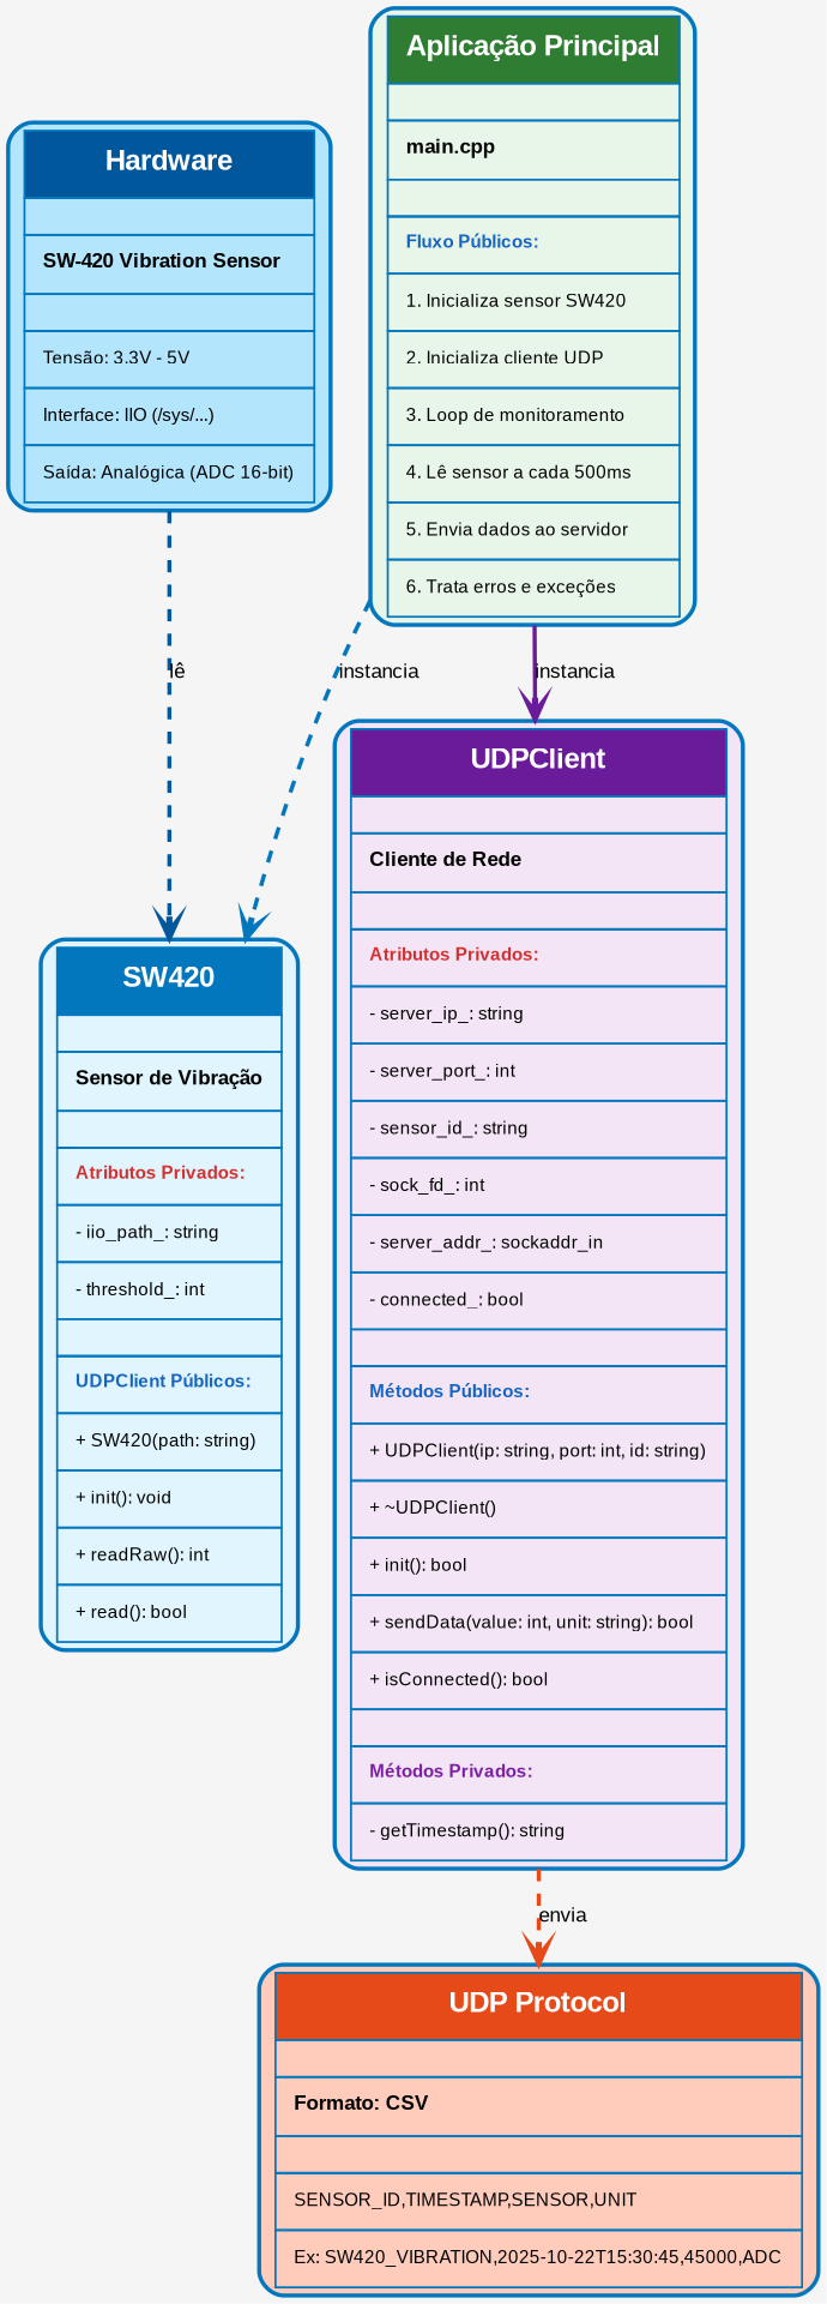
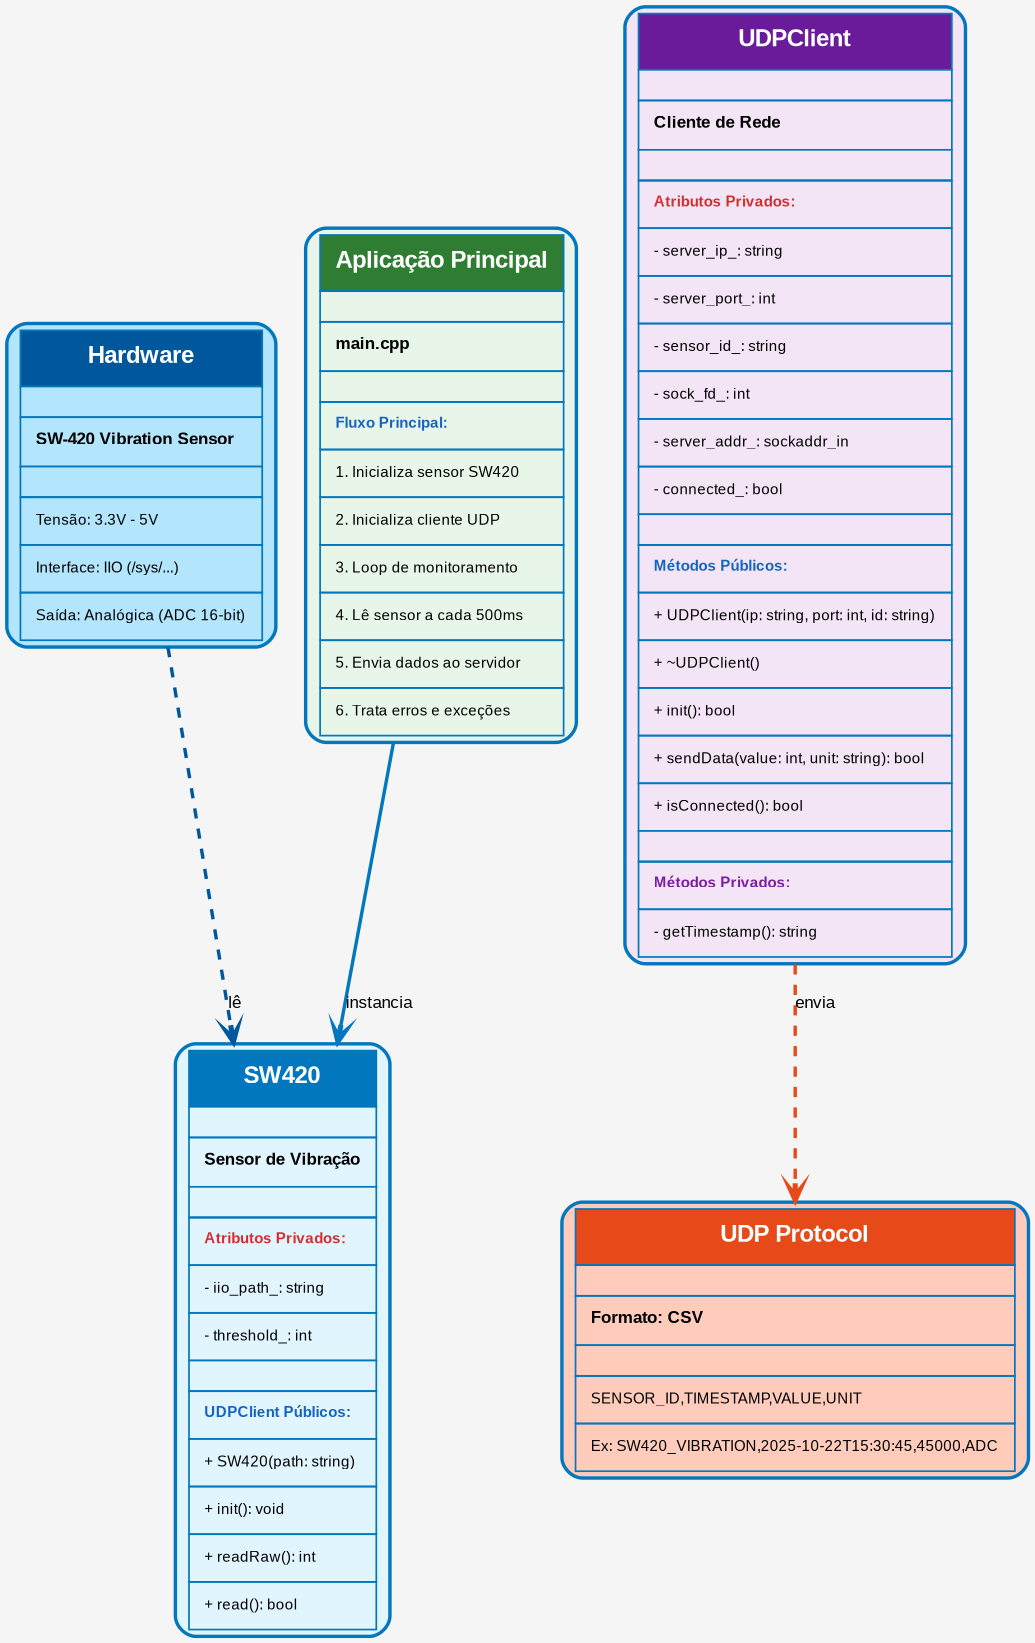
  digraph {
    bgcolor="#f5f5f5"
    rankdir=TB
    node [color="#0277bd" fontname=Arial fontsize=11 penwidth=2 shape=box style="rounded,filled"]
    edge [arrowhead=vee fontname=Arial fontsize=10 penwidth=2 style=dashed]
    n1 [fillcolor="#e1f5fe" label=<         <TABLE BORDER="0" CELLBORDER="1" CELLSPACING="0" CELLPADDING="8">             <TR><TD BGCOLOR="#0277bd" COLSPAN="1"><FONT COLOR="white" POINT-SIZE="14"><B>SW420</B></FONT></TD></TR>             <TR><TD BGCOLOR="#e1f5fe" HEIGHT="5"></TD></TR>             <TR><TD ALIGN="LEFT"><FONT POINT-SIZE="10"><B>Sensor de Vibração</B></FONT></TD></TR>             <TR><TD BGCOLOR="#e1f5fe" HEIGHT="2"></TD></TR>             <HR/>             <TR><TD ALIGN="LEFT"><FONT COLOR="#d32f2f" POINT-SIZE="9"><B>Atributos Privados:</B></FONT></TD></TR>             <TR><TD ALIGN="LEFT"><FONT POINT-SIZE="9">- iio_path_: string</FONT></TD></TR>             <TR><TD ALIGN="LEFT"><FONT POINT-SIZE="9">- threshold_: int</FONT></TD></TR>             <TR><TD BGCOLOR="#e1f5fe" HEIGHT="2"></TD></TR>             <HR/>             <TR><TD ALIGN="LEFT"><FONT COLOR="#1565c0" POINT-SIZE="9"><B>UDPClient Públicos:</B></FONT></TD></TR>             <TR><TD ALIGN="LEFT"><FONT POINT-SIZE="9">+ SW420(path: string)</FONT></TD></TR>             <TR><TD ALIGN="LEFT"><FONT POINT-SIZE="9">+ init(): void</FONT></TD></TR>             <TR><TD ALIGN="LEFT"><FONT POINT-SIZE="9">+ readRaw(): int</FONT></TD></TR>             <TR><TD ALIGN="LEFT"><FONT POINT-SIZE="9">+ read(): bool</FONT></TD></TR>         </TABLE>     >]
    n2 [fillcolor="#b3e5fc" label=<         <TABLE BORDER="0" CELLBORDER="1" CELLSPACING="0" CELLPADDING="8">             <TR><TD BGCOLOR="#01579b" COLSPAN="1"><FONT COLOR="white" POINT-SIZE="14"><B>Hardware</B></FONT></TD></TR>             <TR><TD BGCOLOR="#b3e5fc" HEIGHT="5"></TD></TR>             <TR><TD ALIGN="LEFT"><FONT POINT-SIZE="10"><B>SW-420 Vibration Sensor</B></FONT></TD></TR>             <TR><TD BGCOLOR="#b3e5fc" HEIGHT="2"></TD></TR>             <HR/>             <TR><TD ALIGN="LEFT"><FONT POINT-SIZE="9">Tensão: 3.3V - 5V</FONT></TD></TR>             <TR><TD ALIGN="LEFT"><FONT POINT-SIZE="9">Interface: IIO (/sys/...)</FONT></TD></TR>             <TR><TD ALIGN="LEFT"><FONT POINT-SIZE="9">Saída: Analógica (ADC 16-bit)</FONT></TD></TR>         </TABLE>     >]
    n3 [fillcolor="#f3e5f5" label=<         <TABLE BORDER="0" CELLBORDER="1" CELLSPACING="0" CELLPADDING="8">             <TR><TD BGCOLOR="#6a1b9a" COLSPAN="1"><FONT COLOR="white" POINT-SIZE="14"><B>UDPClient</B></FONT></TD></TR>             <TR><TD BGCOLOR="#f3e5f5" HEIGHT="5"></TD></TR>             <TR><TD ALIGN="LEFT"><FONT POINT-SIZE="10"><B>Cliente de Rede</B></FONT></TD></TR>             <TR><TD BGCOLOR="#f3e5f5" HEIGHT="2"></TD></TR>             <HR/>             <TR><TD ALIGN="LEFT"><FONT COLOR="#d32f2f" POINT-SIZE="9"><B>Atributos Privados:</B></FONT></TD></TR>             <TR><TD ALIGN="LEFT"><FONT POINT-SIZE="9">- server_ip_: string</FONT></TD></TR>             <TR><TD ALIGN="LEFT"><FONT POINT-SIZE="9">- server_port_: int</FONT></TD></TR>             <TR><TD ALIGN="LEFT"><FONT POINT-SIZE="9">- sensor_id_: string</FONT></TD></TR>             <TR><TD ALIGN="LEFT"><FONT POINT-SIZE="9">- sock_fd_: int</FONT></TD></TR>             <TR><TD ALIGN="LEFT"><FONT POINT-SIZE="9">- server_addr_: sockaddr_in</FONT></TD></TR>             <TR><TD ALIGN="LEFT"><FONT POINT-SIZE="9">- connected_: bool</FONT></TD></TR>             <TR><TD BGCOLOR="#f3e5f5" HEIGHT="2"></TD></TR>             <HR/>             <TR><TD ALIGN="LEFT"><FONT COLOR="#1565c0" POINT-SIZE="9"><B>Métodos Públicos:</B></FONT></TD></TR>             <TR><TD ALIGN="LEFT"><FONT POINT-SIZE="9">+ UDPClient(ip: string, port: int, id: string)</FONT></TD></TR>             <TR><TD ALIGN="LEFT"><FONT POINT-SIZE="9">+ ~UDPClient()</FONT></TD></TR>             <TR><TD ALIGN="LEFT"><FONT POINT-SIZE="9">+ init(): bool</FONT></TD></TR>             <TR><TD ALIGN="LEFT"><FONT POINT-SIZE="9">+ sendData(value: int, unit: string): bool</FONT></TD></TR>             <TR><TD ALIGN="LEFT"><FONT POINT-SIZE="9">+ isConnected(): bool</FONT></TD></TR>             <TR><TD BGCOLOR="#f3e5f5" HEIGHT="2"></TD></TR>             <HR/>             <TR><TD ALIGN="LEFT"><FONT COLOR="#7b1fa2" POINT-SIZE="9"><B>Métodos Privados:</B></FONT></TD></TR>             <TR><TD ALIGN="LEFT"><FONT POINT-SIZE="9">- getTimestamp(): string</FONT></TD></TR>         </TABLE>     >]
-   n4 [fillcolor="#ffccbc" label=<         <TABLE BORDER="0" CELLBORDER="1" CELLSPACING="0" CELLPADDING="8">             <TR><TD BGCOLOR="#e64a19" COLSPAN="1"><FONT COLOR="white" POINT-SIZE="14"><B>UDP Protocol</B></FONT></TD></TR>             <TR><TD BGCOLOR="#ffccbc" HEIGHT="5"></TD></TR>             <TR><TD ALIGN="LEFT"><FONT POINT-SIZE="10"><B>Formato: CSV</B></FONT></TD></TR>             <TR><TD BGCOLOR="#ffccbc" HEIGHT="2"></TD></TR>             <HR/>             <TR><TD ALIGN="LEFT"><FONT POINT-SIZE="9">SENSOR_ID,TIMESTAMP,SENSOR,UNIT</FONT></TD></TR>             <TR><TD ALIGN="LEFT"><FONT POINT-SIZE="9">Ex: SW420_VIBRATION,2025-10-22T15:30:45,45000,ADC</FONT></TD></TR>         </TABLE>     >]
-   n5 [fillcolor="#e8f5e9" label=<         <TABLE BORDER="0" CELLBORDER="1" CELLSPACING="0" CELLPADDING="8">             <TR><TD BGCOLOR="#2e7d32" COLSPAN="1"><FONT COLOR="white" POINT-SIZE="14"><B>Aplicação Principal</B></FONT></TD></TR>             <TR><TD BGCOLOR="#e8f5e9" HEIGHT="5"></TD></TR>             <TR><TD ALIGN="LEFT"><FONT POINT-SIZE="10"><B>main.cpp</B></FONT></TD></TR>             <TR><TD BGCOLOR="#e8f5e9" HEIGHT="2"></TD></TR>             <HR/>             <TR><TD ALIGN="LEFT"><FONT COLOR="#1565c0" POINT-SIZE="9"><B>Fluxo Públicos:</B></FONT></TD></TR>             <TR><TD ALIGN="LEFT"><FONT POINT-SIZE="9">1. Inicializa sensor SW420</FONT></TD></TR>             <TR><TD ALIGN="LEFT"><FONT POINT-SIZE="9">2. Inicializa cliente UDP</FONT></TD></TR>             <TR><TD ALIGN="LEFT"><FONT POINT-SIZE="9">3. Loop de monitoramento</FONT></TD></TR>             <TR><TD ALIGN="LEFT"><FONT POINT-SIZE="9">4. Lê sensor a cada 500ms</FONT></TD></TR>             <TR><TD ALIGN="LEFT"><FONT POINT-SIZE="9">5. Envia dados ao servidor</FONT></TD></TR>             <TR><TD ALIGN="LEFT"><FONT POINT-SIZE="9">6. Trata erros e exceções</FONT></TD></TR>         </TABLE>     >]
+   n4 [fillcolor="#ffccbc" label=<         <TABLE BORDER="0" CELLBORDER="1" CELLSPACING="0" CELLPADDING="8">             <TR><TD BGCOLOR="#e64a19" COLSPAN="1"><FONT COLOR="white" POINT-SIZE="14"><B>UDP Protocol</B></FONT></TD></TR>             <TR><TD BGCOLOR="#ffccbc" HEIGHT="5"></TD></TR>             <TR><TD ALIGN="LEFT"><FONT POINT-SIZE="10"><B>Formato: CSV</B></FONT></TD></TR>             <TR><TD BGCOLOR="#ffccbc" HEIGHT="2"></TD></TR>             <HR/>             <TR><TD ALIGN="LEFT"><FONT POINT-SIZE="9">SENSOR_ID,TIMESTAMP,VALUE,UNIT</FONT></TD></TR>             <TR><TD ALIGN="LEFT"><FONT POINT-SIZE="9">Ex: SW420_VIBRATION,2025-10-22T15:30:45,45000,ADC</FONT></TD></TR>         </TABLE>     >]
+   n5 [fillcolor="#e8f5e9" label=<         <TABLE BORDER="0" CELLBORDER="1" CELLSPACING="0" CELLPADDING="8">             <TR><TD BGCOLOR="#2e7d32" COLSPAN="1"><FONT COLOR="white" POINT-SIZE="14"><B>Aplicação Principal</B></FONT></TD></TR>             <TR><TD BGCOLOR="#e8f5e9" HEIGHT="5"></TD></TR>             <TR><TD ALIGN="LEFT"><FONT POINT-SIZE="10"><B>main.cpp</B></FONT></TD></TR>             <TR><TD BGCOLOR="#e8f5e9" HEIGHT="2"></TD></TR>             <HR/>             <TR><TD ALIGN="LEFT"><FONT COLOR="#1565c0" POINT-SIZE="9"><B>Fluxo Principal:</B></FONT></TD></TR>             <TR><TD ALIGN="LEFT"><FONT POINT-SIZE="9">1. Inicializa sensor SW420</FONT></TD></TR>             <TR><TD ALIGN="LEFT"><FONT POINT-SIZE="9">2. Inicializa cliente UDP</FONT></TD></TR>             <TR><TD ALIGN="LEFT"><FONT POINT-SIZE="9">3. Loop de monitoramento</FONT></TD></TR>             <TR><TD ALIGN="LEFT"><FONT POINT-SIZE="9">4. Lê sensor a cada 500ms</FONT></TD></TR>             <TR><TD ALIGN="LEFT"><FONT POINT-SIZE="9">5. Envia dados ao servidor</FONT></TD></TR>             <TR><TD ALIGN="LEFT"><FONT POINT-SIZE="9">6. Trata erros e exceções</FONT></TD></TR>         </TABLE>     >]
    n2 -> n1 [color="#01579b" label="lê"]
    n3 -> n4 [color="#e64a19" label=envia]
-   n5 -> n1 [color="#0277bd" label=instancia]
-   n5 -> n3 [color="#6a1b9a" label=instancia style=solid]
+   n5 -> n1 [color="#0277bd" label=instancia style=solid]
  }
